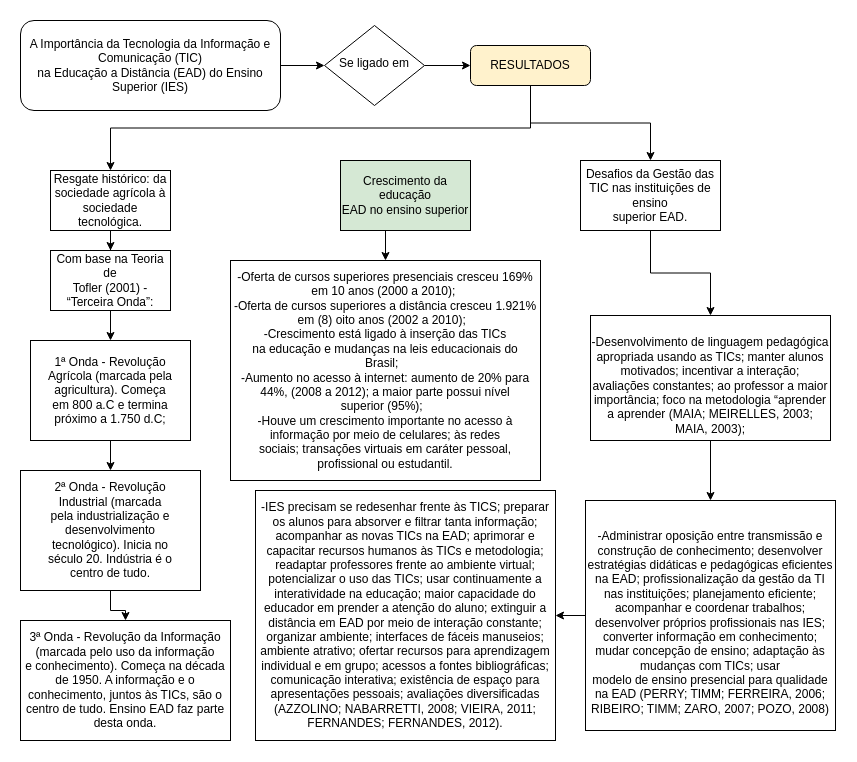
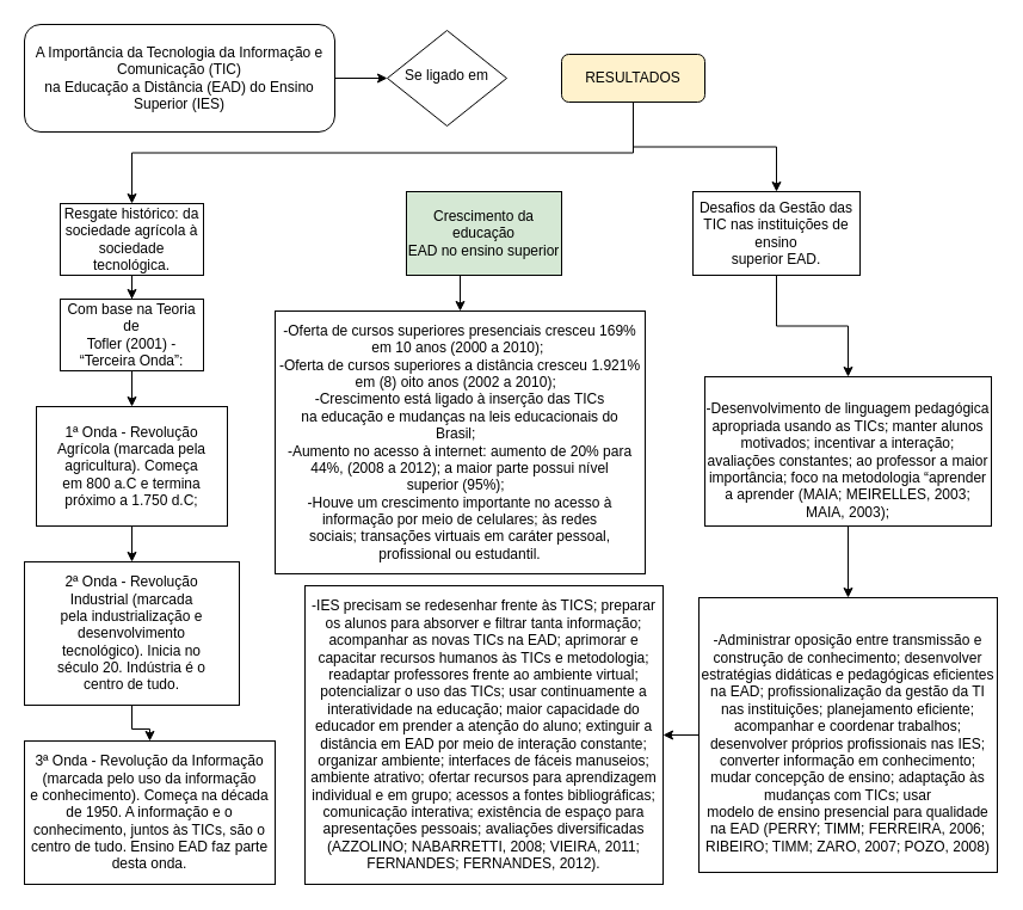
  <mxCell id="0" />
  <mxCell id="1" parent="0" />
  <mxCell id="2" style="edgeStyle=orthogonalEdgeStyle;rounded=0;orthogonalLoop=1;jettySize=auto;html=1;exitX=1;exitY=0.5;exitDx=0;exitDy=0;entryX=0;entryY=0.5;entryDx=0;entryDy=0;" edge="1" parent="1" source="3" target="5"><mxGeometry relative="1" as="geometry" /></mxCell>
  <mxCell id="3" value="A Importância da Tecnologia da Informação e Comunicação (TIC)&lt;br/&gt;na Educação a Distância (EAD) do Ensino Superior (IES)" style="rounded=1;whiteSpace=wrap;html=1;fontSize=12;glass=0;strokeWidth=1;shadow=0;" vertex="1" parent="1"><mxGeometry x="20" y="20" width="260" height="90" as="geometry" /></mxCell>
- <mxCell id="4" style="edgeStyle=orthogonalEdgeStyle;rounded=0;orthogonalLoop=1;jettySize=auto;html=1;" edge="1" parent="1" source="5" target="8"><mxGeometry relative="1" as="geometry" /></mxCell>
  <mxCell id="5" value="Se ligado em" style="rhombus;whiteSpace=wrap;html=1;shadow=0;fontFamily=Helvetica;fontSize=12;align=center;strokeWidth=1;spacing=6;spacingTop=-4;" vertex="1" parent="1"><mxGeometry x="324" y="25" width="100" height="80" as="geometry" /></mxCell>
  <mxCell id="6" style="edgeStyle=orthogonalEdgeStyle;rounded=0;orthogonalLoop=1;jettySize=auto;html=1;exitX=0.5;exitY=1;exitDx=0;exitDy=0;entryX=0.5;entryY=0;entryDx=0;entryDy=0;" edge="1" parent="1" source="8" target="10"><mxGeometry relative="1" as="geometry" /></mxCell>
  <mxCell id="7" style="edgeStyle=orthogonalEdgeStyle;rounded=0;orthogonalLoop=1;jettySize=auto;html=1;exitX=0.5;exitY=1;exitDx=0;exitDy=0;entryX=0.5;entryY=0;entryDx=0;entryDy=0;" edge="1" parent="1" source="8" target="14"><mxGeometry relative="1" as="geometry" /></mxCell>
  <mxCell id="8" value="RESULTADOS" style="rounded=1;whiteSpace=wrap;html=1;fontSize=12;glass=0;strokeWidth=1;shadow=0;fillColor=#fff2cc;" vertex="1" parent="1"><mxGeometry x="470" y="45" width="120" height="40" as="geometry" /></mxCell>
  <mxCell id="9" value="" style="edgeStyle=orthogonalEdgeStyle;rounded=0;orthogonalLoop=1;jettySize=auto;html=1;" edge="1" parent="1" source="10" target="16"><mxGeometry relative="1" as="geometry" /></mxCell>
  <mxCell id="10" value="Resgate histórico: da&lt;br&gt;sociedade agrícola à&lt;br&gt;sociedade tecnológica." style="rounded=0;whiteSpace=wrap;html=1;" vertex="1" parent="1"><mxGeometry x="50" y="170" width="120" height="60" as="geometry" /></mxCell>
  <mxCell id="11" style="edgeStyle=orthogonalEdgeStyle;rounded=0;orthogonalLoop=1;jettySize=auto;html=1;exitX=0.5;exitY=1;exitDx=0;exitDy=0;entryX=0.5;entryY=0;entryDx=0;entryDy=0;" edge="1" parent="1" source="12" target="22"><mxGeometry relative="1" as="geometry" /></mxCell>
  <mxCell id="12" value="Crescimento da educação&lt;br&gt;EAD no ensino superior" style="rounded=0;whiteSpace=wrap;html=1;fillColor=#d5e8d4;" vertex="1" parent="1"><mxGeometry x="340" y="160" width="130" height="70" as="geometry" /></mxCell>
  <mxCell id="13" value="" style="edgeStyle=orthogonalEdgeStyle;rounded=0;orthogonalLoop=1;jettySize=auto;html=1;" edge="1" parent="1" source="14" target="24"><mxGeometry relative="1" as="geometry" /></mxCell>
  <mxCell id="14" value="Desafios da Gestão das TIC nas instituições de ensino&lt;br&gt;superior EAD." style="rounded=0;whiteSpace=wrap;html=1;" vertex="1" parent="1"><mxGeometry x="580" y="160" width="140" height="70" as="geometry" /></mxCell>
  <mxCell id="15" value="" style="edgeStyle=orthogonalEdgeStyle;rounded=0;orthogonalLoop=1;jettySize=auto;html=1;" edge="1" parent="1" source="16" target="18"><mxGeometry relative="1" as="geometry" /></mxCell>
  <mxCell id="16" value="Com base na Teoria de&lt;br&gt;Tofler (2001) -&lt;br&gt;“Terceira Onda”:" style="whiteSpace=wrap;html=1;rounded=0;" vertex="1" parent="1"><mxGeometry x="50" y="250" width="120" height="60" as="geometry" /></mxCell>
  <mxCell id="17" value="" style="edgeStyle=orthogonalEdgeStyle;rounded=0;orthogonalLoop=1;jettySize=auto;html=1;" edge="1" parent="1" source="18" target="20"><mxGeometry relative="1" as="geometry" /></mxCell>
  <mxCell id="18" value="1ª Onda - Revolução&lt;br&gt;Agrícola (marcada pela&lt;br&gt;agricultura). Começa&lt;br&gt;em 800 a.C e termina&lt;br&gt;próximo a 1.750 d.C;" style="whiteSpace=wrap;html=1;rounded=0;" vertex="1" parent="1"><mxGeometry x="30" y="340" width="160" height="100" as="geometry" /></mxCell>
  <mxCell id="19" value="" style="edgeStyle=orthogonalEdgeStyle;rounded=0;orthogonalLoop=1;jettySize=auto;html=1;" edge="1" parent="1" source="20" target="21"><mxGeometry relative="1" as="geometry" /></mxCell>
  <mxCell id="20" value="2ª Onda - Revolução&lt;br&gt;Industrial (marcada&lt;br&gt;pela industrialização e&lt;br&gt;desenvolvimento&lt;br&gt;tecnológico). Inicia no&lt;br&gt;século 20. Indústria é o&lt;br&gt;centro de tudo." style="whiteSpace=wrap;html=1;rounded=0;" vertex="1" parent="1"><mxGeometry x="20" y="470" width="180" height="120" as="geometry" /></mxCell>
  <mxCell id="21" value="3ª Onda - Revolução da Informação (marcada pelo uso da informação&lt;br&gt;e conhecimento). Começa na década de 1950. A informação e o conhecimento, juntos às TICs, são o centro de tudo. Ensino EAD faz parte desta onda." style="whiteSpace=wrap;html=1;rounded=0;" vertex="1" parent="1"><mxGeometry x="20" y="620" width="210" height="120" as="geometry" /></mxCell>
  <mxCell id="22" value="&lt;div style=&quot;&quot;&gt;&lt;span style=&quot;background-color: initial;&quot;&gt;-Oferta de cursos superiores&amp;nbsp;&lt;/span&gt;&lt;span style=&quot;background-color: initial;&quot;&gt;presenciais cresceu 169% em&amp;nbsp;&lt;/span&gt;&lt;span style=&quot;background-color: initial;&quot;&gt;10 anos (2000 a 2010);&amp;nbsp;&lt;/span&gt;&lt;/div&gt;&lt;div style=&quot;&quot;&gt;&lt;span style=&quot;background-color: initial;&quot;&gt;-Oferta de cursos superiores a&amp;nbsp;&lt;/span&gt;&lt;span style=&quot;background-color: initial;&quot;&gt;distância cresceu 1.921% em&amp;nbsp;&lt;/span&gt;&lt;span style=&quot;background-color: initial;&quot;&gt;(8) oito anos (2002 a 2010);&amp;nbsp;&amp;nbsp;&lt;/span&gt;&lt;br&gt;&lt;/div&gt;&lt;div style=&quot;&quot;&gt;&lt;span style=&quot;background-color: initial;&quot;&gt;-Crescimento está ligado à&amp;nbsp;&lt;/span&gt;&lt;span style=&quot;background-color: initial;&quot;&gt;inserção das TICs na&amp;nbsp;&lt;/span&gt;&lt;span style=&quot;background-color: initial;&quot;&gt;educação e mudanças na leis&amp;nbsp;&lt;/span&gt;&lt;span style=&quot;background-color: initial;&quot;&gt;educacionais do Brasil;&amp;nbsp;&amp;nbsp;&lt;/span&gt;&lt;br&gt;&lt;/div&gt;&lt;div style=&quot;&quot;&gt;&lt;span style=&quot;background-color: initial;&quot;&gt;-Aumento no acesso à&amp;nbsp;&lt;/span&gt;&lt;span style=&quot;background-color: initial;&quot;&gt;internet: aumento de 20%&amp;nbsp;&lt;/span&gt;&lt;span style=&quot;background-color: initial;&quot;&gt;para 44%, (2008 a 2012); a&amp;nbsp;&lt;/span&gt;&lt;span style=&quot;background-color: initial;&quot;&gt;maior parte possui nível&lt;/span&gt;&lt;/div&gt;&lt;div style=&quot;&quot;&gt;&lt;span style=&quot;background-color: initial;&quot;&gt;superior (95%);&amp;nbsp;&amp;nbsp;&lt;/span&gt;&lt;/div&gt;&lt;div style=&quot;&quot;&gt;&lt;span style=&quot;background-color: initial;&quot;&gt;-Houve um crescimento&amp;nbsp;&lt;/span&gt;&lt;span style=&quot;background-color: initial;&quot;&gt;importante no acesso à&lt;/span&gt;&lt;br&gt;&lt;/div&gt;&lt;div style=&quot;&quot;&gt;&lt;span style=&quot;background-color: initial;&quot;&gt;informação por meio de&amp;nbsp;&lt;/span&gt;&lt;span style=&quot;background-color: initial;&quot;&gt;celulares; às redes sociais;&amp;nbsp;&lt;/span&gt;&lt;span style=&quot;background-color: initial;&quot;&gt;transações virtuais em caráter&amp;nbsp;&lt;/span&gt;&lt;span style=&quot;background-color: initial;&quot;&gt;pessoal, profissional ou&amp;nbsp;&lt;/span&gt;&lt;span style=&quot;background-color: initial;&quot;&gt;estudantil.&lt;/span&gt;&lt;/div&gt;" style="rounded=0;whiteSpace=wrap;html=1;align=center;" vertex="1" parent="1"><mxGeometry x="230" y="260" width="310" height="220" as="geometry" /></mxCell>
  <mxCell id="23" value="" style="edgeStyle=orthogonalEdgeStyle;rounded=0;orthogonalLoop=1;jettySize=auto;html=1;" edge="1" parent="1" source="24" target="26"><mxGeometry relative="1" as="geometry" /></mxCell>
  <mxCell id="24" value="&lt;br&gt;-Desenvolvimento de linguagem pedagógica apropriada usando as TICs; manter alunos motivados; incentivar a interação; avaliações constantes; ao professor a maior importância; foco na metodologia “aprender a aprender (MAIA; MEIRELLES, 2003; MAIA, 2003);&lt;br&gt;" style="whiteSpace=wrap;html=1;rounded=0;" vertex="1" parent="1"><mxGeometry x="590" y="315" width="240" height="125" as="geometry" /></mxCell>
  <mxCell id="25" value="" style="edgeStyle=orthogonalEdgeStyle;rounded=0;orthogonalLoop=1;jettySize=auto;html=1;" edge="1" parent="1" source="26" target="27"><mxGeometry relative="1" as="geometry" /></mxCell>
  <mxCell id="26" value="&lt;br&gt;-Administrar oposição entre transmissão e construção de conhecimento; desenvolver estratégias didáticas e pedagógicas eficientes na EAD; profissionalização da gestão da TI nas instituições; planejamento eficiente; acompanhar e coordenar trabalhos; desenvolver próprios profissionais nas IES; converter informação em conhecimento; mudar concepção de ensino; adaptação às mudanças com TICs; usar&lt;br&gt;modelo de ensino presencial para qualidade na EAD (PERRY; TIMM; FERREIRA, 2006; RIBEIRO; TIMM; ZARO, 2007; POZO, 2008) &lt;br&gt;" style="whiteSpace=wrap;html=1;rounded=0;" vertex="1" parent="1"><mxGeometry x="585" y="500" width="250" height="230" as="geometry" /></mxCell>
  <mxCell id="27" value="-IES precisam se redesenhar frente às TICS; preparar os alunos para absorver e filtrar tanta informação; acompanhar as novas TICs na EAD; aprimorar e capacitar recursos humanos às TICs e metodologia; readaptar professores frente ao ambiente virtual; potencializar o uso das TICs; usar continuamente a interatividade na educação; maior capacidade do educador em prender a atenção do aluno; extinguir a distância em EAD por meio de interação constante; organizar ambiente; interfaces de fáceis manuseios;&lt;br&gt;ambiente atrativo; ofertar recursos para aprendizagem&lt;br&gt;individual e em grupo; acessos a fontes bibliográficas;&lt;br&gt;comunicação interativa; existência de espaço para&lt;br&gt;apresentações pessoais; avaliações diversificadas&lt;br&gt;(AZZOLINO; NABARRETTI, 2008; VIEIRA, 2011;&lt;br&gt;FERNANDES; FERNANDES, 2012). &lt;br&gt;" style="whiteSpace=wrap;html=1;rounded=0;" vertex="1" parent="1"><mxGeometry x="255" y="490" width="300" height="250" as="geometry" /></mxCell>
